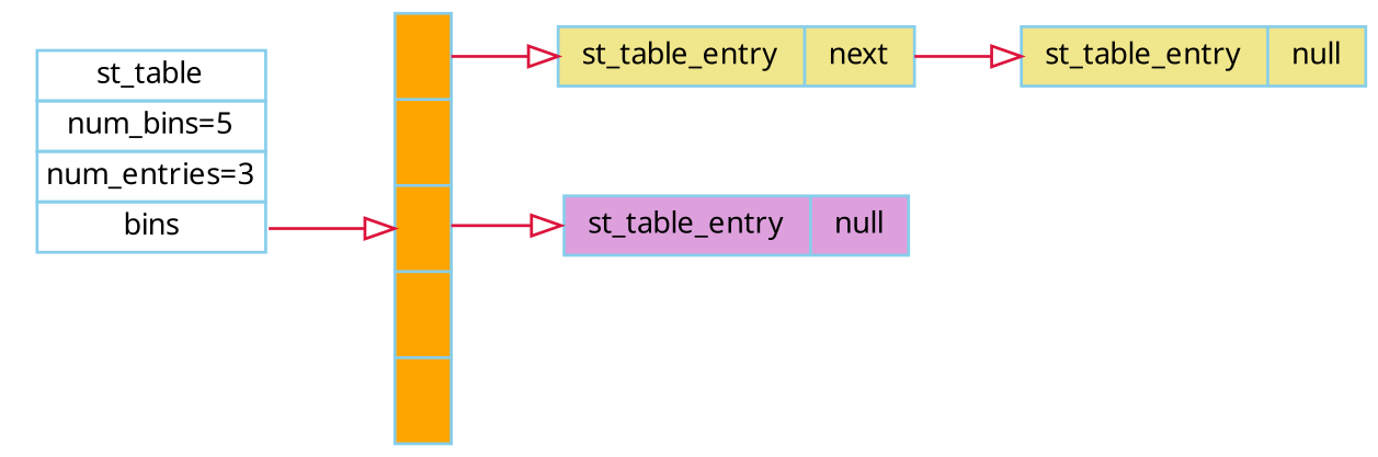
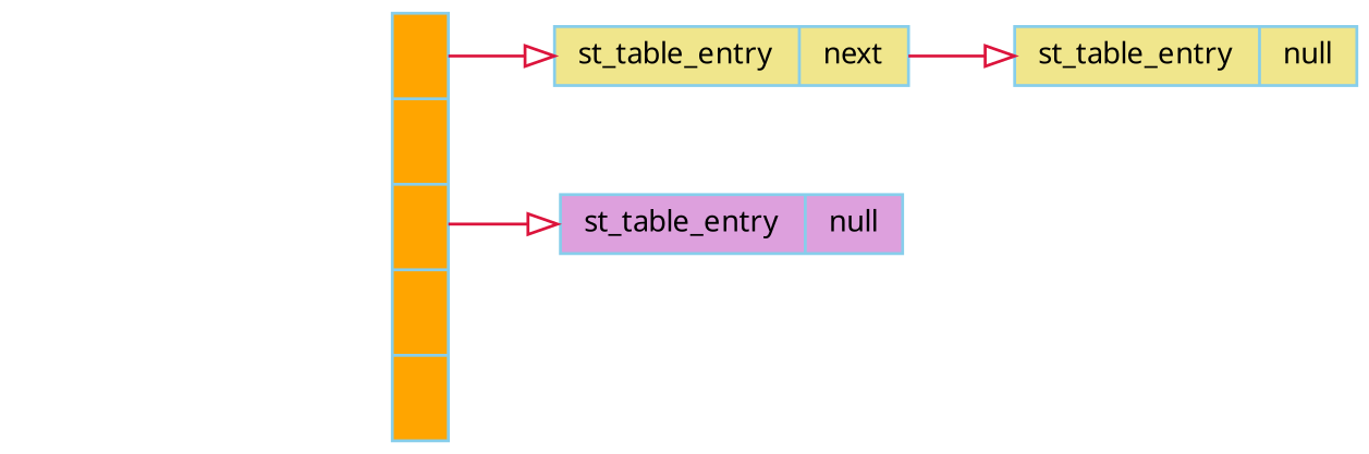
  digraph {
    fontname=Verdana
    fontsize=10
    rankdir=LR
    node [color=skyblue fontname=Verdana fontsize=10 shape=record style=filled fillcolor=khaki]
    edge [color=crimson fontname=Verdana fontsize=10 headport=e style=solid arrowhead=onormal]
-   n1 [height=.1 label=<     <table border="0" cellborder="1" cellspacing="0" align="left">       <tr><td>st_table</td></tr>       <tr><td>num_bins=5</td></tr>       <tr><td>num_entries=3</td></tr>       <tr><td port="bins">bins</td></tr>     </table>   > shape=plaintext width=.1 style="" fillcolor=""]
    n2 [height=2 label="<b1> | <b2> | <b3> | <b4> | <b5> " width=.1 fillcolor=orange]
    n3 [height=.1 label="{<e>st_table_entry |<next>next}" width=.1]
    n4 [height=.1 label="{<e>st_table_entry|<next>null}" width=.1 fillcolor=plum]
    n5 [height=.1 label="{<e>st_table_entry|<next>null}" width=.1]
-   n1 -> n2 [headport=bins tailport=bins]
    n2 -> n3 [tailport=b1]
    n2 -> n4 [tailport=b3]
    n3 -> n5 [tailport=next]
  }
